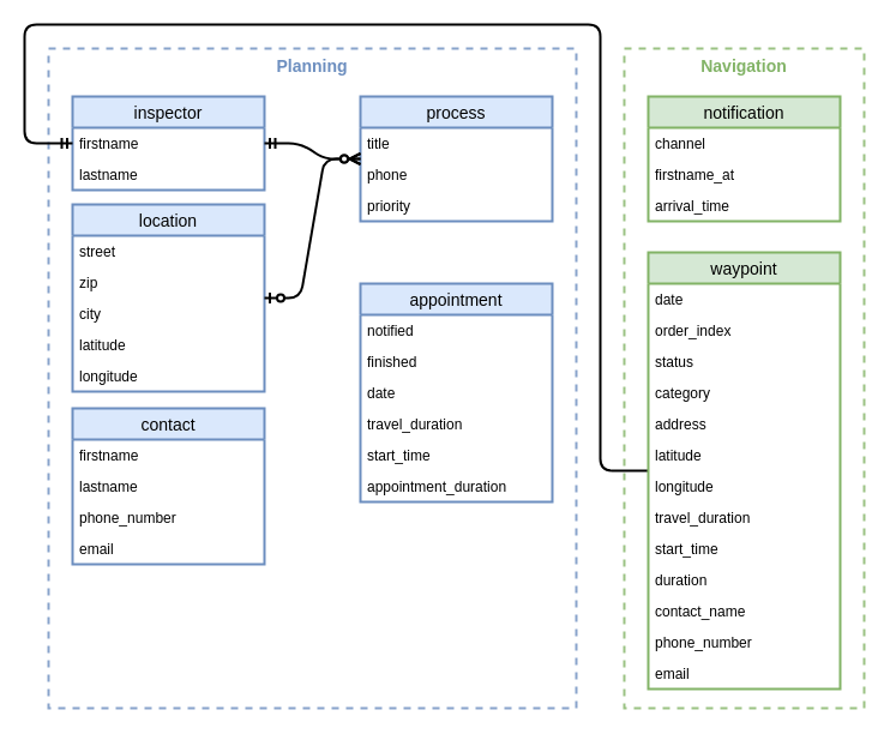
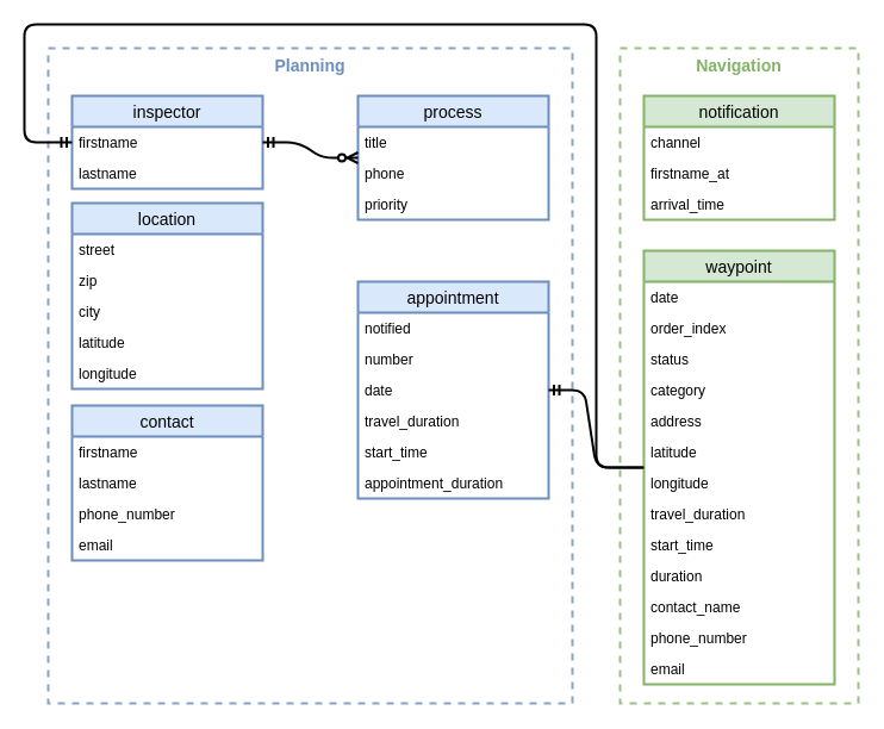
  <mxCell id="0" />
  <mxCell id="1" parent="0" />
  <mxCell id="2" value="Navigation" style="rounded=0;whiteSpace=wrap;html=1;strokeColor=#82b366;strokeWidth=2;opacity=80;fillColor=none;verticalAlign=top;fontStyle=1;fontSize=14;dashed=1;fontColor=#82B366;" parent="1" vertex="1"><mxGeometry x="520" y="40" width="200" height="550" as="geometry" /></mxCell>
  <mxCell id="3" value="Planning" style="rounded=0;whiteSpace=wrap;html=1;strokeColor=#6c8ebf;strokeWidth=2;opacity=80;fillColor=none;verticalAlign=top;fontStyle=1;fontSize=14;fontColor=#6C8EBF;dashed=1;" parent="1" vertex="1"><mxGeometry x="40" y="40" width="440" height="550" as="geometry" /></mxCell>
  <mxCell id="4" value="inspector" style="swimlane;fontStyle=0;childLayout=stackLayout;horizontal=1;startSize=26;horizontalStack=0;resizeParent=1;resizeParentMax=0;resizeLast=0;collapsible=1;marginBottom=0;align=center;fontSize=14;strokeColor=#6c8ebf;strokeWidth=2;fillColor=#dae8fc;" parent="1" vertex="1"><mxGeometry x="60" y="80" width="160" height="78" as="geometry"><mxRectangle x="-310" y="200" width="90" height="26" as="alternateBounds" /></mxGeometry></mxCell>
  <mxCell id="5" value="firstname" style="text;strokeColor=none;fillColor=none;spacingLeft=4;spacingRight=4;overflow=hidden;rotatable=0;points=[[0,0.5],[1,0.5]];portConstraint=eastwest;fontSize=12;" parent="4" vertex="1"><mxGeometry y="26" width="160" height="26" as="geometry" /></mxCell>
  <mxCell id="6" value="lastname" style="text;strokeColor=none;fillColor=none;spacingLeft=4;spacingRight=4;overflow=hidden;rotatable=0;points=[[0,0.5],[1,0.5]];portConstraint=eastwest;fontSize=12;" parent="4" vertex="1"><mxGeometry y="52" width="160" height="26" as="geometry" /></mxCell>
  <mxCell id="7" value="location" style="swimlane;fontStyle=0;childLayout=stackLayout;horizontal=1;startSize=26;horizontalStack=0;resizeParent=1;resizeParentMax=0;resizeLast=0;collapsible=1;marginBottom=0;align=center;fontSize=14;strokeColor=#6c8ebf;strokeWidth=2;fillColor=#dae8fc;" parent="1" vertex="1"><mxGeometry x="60" y="170" width="160" height="156" as="geometry"><mxRectangle x="-310" y="200" width="90" height="26" as="alternateBounds" /></mxGeometry></mxCell>
  <mxCell id="8" value="street" style="text;strokeColor=none;fillColor=none;spacingLeft=4;spacingRight=4;overflow=hidden;rotatable=0;points=[[0,0.5],[1,0.5]];portConstraint=eastwest;fontSize=12;" parent="7" vertex="1"><mxGeometry y="26" width="160" height="26" as="geometry" /></mxCell>
  <mxCell id="9" value="zip" style="text;strokeColor=none;fillColor=none;spacingLeft=4;spacingRight=4;overflow=hidden;rotatable=0;points=[[0,0.5],[1,0.5]];portConstraint=eastwest;fontSize=12;" parent="7" vertex="1"><mxGeometry y="52" width="160" height="26" as="geometry" /></mxCell>
  <mxCell id="10" value="city" style="text;strokeColor=none;fillColor=none;spacingLeft=4;spacingRight=4;overflow=hidden;rotatable=0;points=[[0,0.5],[1,0.5]];portConstraint=eastwest;fontSize=12;" parent="7" vertex="1"><mxGeometry y="78" width="160" height="26" as="geometry" /></mxCell>
  <mxCell id="11" value="latitude" style="text;strokeColor=none;fillColor=none;spacingLeft=4;spacingRight=4;overflow=hidden;rotatable=0;points=[[0,0.5],[1,0.5]];portConstraint=eastwest;fontSize=12;" parent="7" vertex="1"><mxGeometry y="104" width="160" height="26" as="geometry" /></mxCell>
  <mxCell id="12" value="longitude" style="text;strokeColor=none;fillColor=none;spacingLeft=4;spacingRight=4;overflow=hidden;rotatable=0;points=[[0,0.5],[1,0.5]];portConstraint=eastwest;fontSize=12;" parent="7" vertex="1"><mxGeometry y="130" width="160" height="26" as="geometry" /></mxCell>
  <mxCell id="13" value="contact" style="swimlane;fontStyle=0;childLayout=stackLayout;horizontal=1;startSize=26;horizontalStack=0;resizeParent=1;resizeParentMax=0;resizeLast=0;collapsible=1;marginBottom=0;align=center;fontSize=14;strokeColor=#6c8ebf;strokeWidth=2;fillColor=#dae8fc;" parent="1" vertex="1"><mxGeometry x="60" y="340" width="160" height="130" as="geometry"><mxRectangle x="-310" y="200" width="90" height="26" as="alternateBounds" /></mxGeometry></mxCell>
  <mxCell id="14" value="firstname" style="text;strokeColor=none;fillColor=none;spacingLeft=4;spacingRight=4;overflow=hidden;rotatable=0;points=[[0,0.5],[1,0.5]];portConstraint=eastwest;fontSize=12;" parent="13" vertex="1"><mxGeometry y="26" width="160" height="26" as="geometry" /></mxCell>
  <mxCell id="15" value="lastname" style="text;strokeColor=none;fillColor=none;spacingLeft=4;spacingRight=4;overflow=hidden;rotatable=0;points=[[0,0.5],[1,0.5]];portConstraint=eastwest;fontSize=12;" parent="13" vertex="1"><mxGeometry y="52" width="160" height="26" as="geometry" /></mxCell>
  <mxCell id="16" value="phone_number" style="text;strokeColor=none;fillColor=none;spacingLeft=4;spacingRight=4;overflow=hidden;rotatable=0;points=[[0,0.5],[1,0.5]];portConstraint=eastwest;fontSize=12;" parent="13" vertex="1"><mxGeometry y="78" width="160" height="26" as="geometry" /></mxCell>
  <mxCell id="17" value="email" style="text;strokeColor=none;fillColor=none;spacingLeft=4;spacingRight=4;overflow=hidden;rotatable=0;points=[[0,0.5],[1,0.5]];portConstraint=eastwest;fontSize=12;" parent="13" vertex="1"><mxGeometry y="104" width="160" height="26" as="geometry" /></mxCell>
  <mxCell id="18" value="process" style="swimlane;fontStyle=0;childLayout=stackLayout;horizontal=1;startSize=26;horizontalStack=0;resizeParent=1;resizeParentMax=0;resizeLast=0;collapsible=1;marginBottom=0;align=center;fontSize=14;strokeColor=#6c8ebf;strokeWidth=2;fillColor=#dae8fc;" parent="1" vertex="1"><mxGeometry x="300" y="80" width="160" height="104" as="geometry"><mxRectangle x="-310" y="200" width="90" height="26" as="alternateBounds" /></mxGeometry></mxCell>
  <mxCell id="19" value="title" style="text;strokeColor=none;fillColor=none;spacingLeft=4;spacingRight=4;overflow=hidden;rotatable=0;points=[[0,0.5],[1,0.5]];portConstraint=eastwest;fontSize=12;" parent="18" vertex="1"><mxGeometry y="26" width="160" height="26" as="geometry" /></mxCell>
  <mxCell id="20" value="phone" style="text;strokeColor=none;fillColor=none;spacingLeft=4;spacingRight=4;overflow=hidden;rotatable=0;points=[[0,0.5],[1,0.5]];portConstraint=eastwest;fontSize=12;" parent="18" vertex="1"><mxGeometry y="52" width="160" height="26" as="geometry" /></mxCell>
  <mxCell id="21" value="priority" style="text;strokeColor=none;fillColor=none;spacingLeft=4;spacingRight=4;overflow=hidden;rotatable=0;points=[[0,0.5],[1,0.5]];portConstraint=eastwest;fontSize=12;" parent="18" vertex="1"><mxGeometry y="78" width="160" height="26" as="geometry" /></mxCell>
  <mxCell id="22" value="" style="edgeStyle=entityRelationEdgeStyle;fontSize=12;html=1;endArrow=ERzeroToMany;startArrow=ERmandOne;exitX=1;exitY=0.5;exitDx=0;exitDy=0;strokeWidth=2;" parent="1" source="5" target="18" edge="1"><mxGeometry width="100" height="100" relative="1" as="geometry"><mxPoint x="220" y="120" as="sourcePoint" /><mxPoint x="280" y="174" as="targetPoint" /></mxGeometry></mxCell>
- <mxCell id="23" value="" style="edgeStyle=entityRelationEdgeStyle;fontSize=12;html=1;endArrow=ERzeroToMany;startArrow=ERzeroToOne;strokeWidth=2;" parent="1" source="7" target="18" edge="1"><mxGeometry width="100" height="100" relative="1" as="geometry"><mxPoint x="760" y="332" as="sourcePoint" /><mxPoint x="820" y="207" as="targetPoint" /></mxGeometry></mxCell>
  <mxCell id="24" value="appointment" style="swimlane;fontStyle=0;childLayout=stackLayout;horizontal=1;startSize=26;horizontalStack=0;resizeParent=1;resizeParentMax=0;resizeLast=0;collapsible=1;marginBottom=0;align=center;fontSize=14;strokeColor=#6c8ebf;strokeWidth=2;fillColor=#dae8fc;" parent="1" vertex="1"><mxGeometry x="300" y="236" width="160" height="182" as="geometry"><mxRectangle x="-310" y="200" width="90" height="26" as="alternateBounds" /></mxGeometry></mxCell>
  <mxCell id="25" value="notified" style="text;strokeColor=none;fillColor=none;spacingLeft=4;spacingRight=4;overflow=hidden;rotatable=0;points=[[0,0.5],[1,0.5]];portConstraint=eastwest;fontSize=12;" parent="24" vertex="1"><mxGeometry y="26" width="160" height="26" as="geometry" /></mxCell>
- <mxCell id="26" value="finished" style="text;strokeColor=none;fillColor=none;spacingLeft=4;spacingRight=4;overflow=hidden;rotatable=0;points=[[0,0.5],[1,0.5]];portConstraint=eastwest;fontSize=12;" parent="24" vertex="1"><mxGeometry y="52" width="160" height="26" as="geometry" /></mxCell>
+ <mxCell id="26" value="number" style="text;strokeColor=none;fillColor=none;spacingLeft=4;spacingRight=4;overflow=hidden;rotatable=0;points=[[0,0.5],[1,0.5]];portConstraint=eastwest;fontSize=12;" parent="24" vertex="1"><mxGeometry y="52" width="160" height="26" as="geometry" /></mxCell>
  <mxCell id="27" value="date" style="text;strokeColor=none;fillColor=none;spacingLeft=4;spacingRight=4;overflow=hidden;rotatable=0;points=[[0,0.5],[1,0.5]];portConstraint=eastwest;fontSize=12;" parent="24" vertex="1"><mxGeometry y="78" width="160" height="26" as="geometry" /></mxCell>
  <mxCell id="28" value="travel_duration" style="text;strokeColor=none;fillColor=none;spacingLeft=4;spacingRight=4;overflow=hidden;rotatable=0;points=[[0,0.5],[1,0.5]];portConstraint=eastwest;fontSize=12;" parent="24" vertex="1"><mxGeometry y="104" width="160" height="26" as="geometry" /></mxCell>
  <mxCell id="29" value="start_time" style="text;strokeColor=none;fillColor=none;spacingLeft=4;spacingRight=4;overflow=hidden;rotatable=0;points=[[0,0.5],[1,0.5]];portConstraint=eastwest;fontSize=12;" parent="24" vertex="1"><mxGeometry y="130" width="160" height="26" as="geometry" /></mxCell>
  <mxCell id="30" value="appointment_duration" style="text;strokeColor=none;fillColor=none;spacingLeft=4;spacingRight=4;overflow=hidden;rotatable=0;points=[[0,0.5],[1,0.5]];portConstraint=eastwest;fontSize=12;" parent="24" vertex="1"><mxGeometry y="156" width="160" height="26" as="geometry" /></mxCell>
  <mxCell id="31" value="" style="endArrow=ERmandOne;html=1;strokeColor=#000000;strokeWidth=2;entryX=0;entryY=0.5;entryDx=0;entryDy=0;startArrow=none;startFill=0;endFill=0;" parent="1" source="36" target="5" edge="1"><mxGeometry width="50" height="50" relative="1" as="geometry"><mxPoint x="-180" y="340" as="sourcePoint" /><mxPoint x="-130" y="290" as="targetPoint" /><Array as="points"><mxPoint x="500" y="392" /><mxPoint x="500" y="20" /><mxPoint x="20" y="20" /><mxPoint x="20" y="119" /></Array></mxGeometry></mxCell>
  <mxCell id="32" value="notification" style="swimlane;fontStyle=0;childLayout=stackLayout;horizontal=1;startSize=26;horizontalStack=0;resizeParent=1;resizeParentMax=0;resizeLast=0;collapsible=1;marginBottom=0;align=center;fontSize=14;strokeColor=#82b366;strokeWidth=2;fillColor=#d5e8d4;" parent="1" vertex="1"><mxGeometry x="540" y="80" width="160" height="104" as="geometry"><mxRectangle x="-310" y="200" width="90" height="26" as="alternateBounds" /></mxGeometry></mxCell>
  <mxCell id="33" value="channel" style="text;strokeColor=none;fillColor=none;spacingLeft=4;spacingRight=4;overflow=hidden;rotatable=0;points=[[0,0.5],[1,0.5]];portConstraint=eastwest;fontSize=12;" parent="32" vertex="1"><mxGeometry y="26" width="160" height="26" as="geometry" /></mxCell>
  <mxCell id="34" value="firstname_at" style="text;strokeColor=none;fillColor=none;spacingLeft=4;spacingRight=4;overflow=hidden;rotatable=0;points=[[0,0.5],[1,0.5]];portConstraint=eastwest;fontSize=12;" parent="32" vertex="1"><mxGeometry y="52" width="160" height="26" as="geometry" /></mxCell>
  <mxCell id="35" value="arrival_time" style="text;strokeColor=none;fillColor=none;spacingLeft=4;spacingRight=4;overflow=hidden;rotatable=0;points=[[0,0.5],[1,0.5]];portConstraint=eastwest;fontSize=12;" parent="32" vertex="1"><mxGeometry y="78" width="160" height="26" as="geometry" /></mxCell>
  <mxCell id="36" value="waypoint" style="swimlane;fontStyle=0;childLayout=stackLayout;horizontal=1;startSize=26;horizontalStack=0;resizeParent=1;resizeParentMax=0;resizeLast=0;collapsible=1;marginBottom=0;align=center;fontSize=14;strokeColor=#82b366;strokeWidth=2;fillColor=#d5e8d4;" parent="1" vertex="1"><mxGeometry x="540" y="210" width="160" height="364" as="geometry"><mxRectangle x="-310" y="200" width="90" height="26" as="alternateBounds" /></mxGeometry></mxCell>
  <mxCell id="37" value="date" style="text;strokeColor=none;fillColor=none;spacingLeft=4;spacingRight=4;overflow=hidden;rotatable=0;points=[[0,0.5],[1,0.5]];portConstraint=eastwest;fontSize=12;" parent="36" vertex="1"><mxGeometry y="26" width="160" height="26" as="geometry" /></mxCell>
  <mxCell id="38" value="order_index" style="text;strokeColor=none;fillColor=none;spacingLeft=4;spacingRight=4;overflow=hidden;rotatable=0;points=[[0,0.5],[1,0.5]];portConstraint=eastwest;fontSize=12;" parent="36" vertex="1"><mxGeometry y="52" width="160" height="26" as="geometry" /></mxCell>
  <mxCell id="39" value="status" style="text;strokeColor=none;fillColor=none;spacingLeft=4;spacingRight=4;overflow=hidden;rotatable=0;points=[[0,0.5],[1,0.5]];portConstraint=eastwest;fontSize=12;" vertex="1" parent="36"><mxGeometry y="78" width="160" height="26" as="geometry" /></mxCell>
  <mxCell id="40" value="category" style="text;strokeColor=none;fillColor=none;spacingLeft=4;spacingRight=4;overflow=hidden;rotatable=0;points=[[0,0.5],[1,0.5]];portConstraint=eastwest;fontSize=12;" parent="36" vertex="1"><mxGeometry y="104" width="160" height="26" as="geometry" /></mxCell>
  <mxCell id="41" value="address" style="text;strokeColor=none;fillColor=none;spacingLeft=4;spacingRight=4;overflow=hidden;rotatable=0;points=[[0,0.5],[1,0.5]];portConstraint=eastwest;fontSize=12;" parent="36" vertex="1"><mxGeometry y="130" width="160" height="26" as="geometry" /></mxCell>
  <mxCell id="42" value="latitude" style="text;strokeColor=none;fillColor=none;spacingLeft=4;spacingRight=4;overflow=hidden;rotatable=0;points=[[0,0.5],[1,0.5]];portConstraint=eastwest;fontSize=12;" parent="36" vertex="1"><mxGeometry y="156" width="160" height="26" as="geometry" /></mxCell>
  <mxCell id="43" value="longitude" style="text;strokeColor=none;fillColor=none;spacingLeft=4;spacingRight=4;overflow=hidden;rotatable=0;points=[[0,0.5],[1,0.5]];portConstraint=eastwest;fontSize=12;" parent="36" vertex="1"><mxGeometry y="182" width="160" height="26" as="geometry" /></mxCell>
  <mxCell id="44" value="travel_duration" style="text;strokeColor=none;fillColor=none;spacingLeft=4;spacingRight=4;overflow=hidden;rotatable=0;points=[[0,0.5],[1,0.5]];portConstraint=eastwest;fontSize=12;" vertex="1" parent="36"><mxGeometry y="208" width="160" height="26" as="geometry" /></mxCell>
  <mxCell id="45" value="start_time" style="text;strokeColor=none;fillColor=none;spacingLeft=4;spacingRight=4;overflow=hidden;rotatable=0;points=[[0,0.5],[1,0.5]];portConstraint=eastwest;fontSize=12;" parent="36" vertex="1"><mxGeometry y="234" width="160" height="26" as="geometry" /></mxCell>
  <mxCell id="46" value="duration" style="text;strokeColor=none;fillColor=none;spacingLeft=4;spacingRight=4;overflow=hidden;rotatable=0;points=[[0,0.5],[1,0.5]];portConstraint=eastwest;fontSize=12;" vertex="1" parent="36"><mxGeometry y="260" width="160" height="26" as="geometry" /></mxCell>
  <mxCell id="47" value="contact_name" style="text;strokeColor=none;fillColor=none;spacingLeft=4;spacingRight=4;overflow=hidden;rotatable=0;points=[[0,0.5],[1,0.5]];portConstraint=eastwest;fontSize=12;" parent="36" vertex="1"><mxGeometry y="286" width="160" height="26" as="geometry" /></mxCell>
  <mxCell id="48" value="phone_number" style="text;strokeColor=none;fillColor=none;spacingLeft=4;spacingRight=4;overflow=hidden;rotatable=0;points=[[0,0.5],[1,0.5]];portConstraint=eastwest;fontSize=12;" parent="36" vertex="1"><mxGeometry y="312" width="160" height="26" as="geometry" /></mxCell>
  <mxCell id="49" value="email" style="text;strokeColor=none;fillColor=none;spacingLeft=4;spacingRight=4;overflow=hidden;rotatable=0;points=[[0,0.5],[1,0.5]];portConstraint=eastwest;fontSize=12;" parent="36" vertex="1"><mxGeometry y="338" width="160" height="26" as="geometry" /></mxCell>
+ <mxCell id="50" value="" style="endArrow=ERmandOne;html=1;strokeColor=#000000;strokeWidth=2;endFill=0;" parent="1" source="36" target="24" edge="1"><mxGeometry width="50" height="50" relative="1" as="geometry"><mxPoint x="630" y="194" as="sourcePoint" /><mxPoint x="630" y="220" as="targetPoint" /><Array as="points"><mxPoint x="500" y="392" /><mxPoint x="490" y="327" /></Array></mxGeometry></mxCell>
